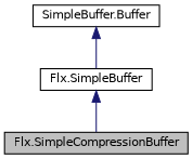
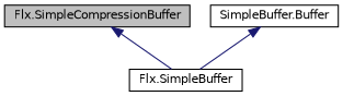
  digraph {
    node [color=black fillcolor=white fontname=Helvetica fontsize=10 shape=record style=filled]
    edge [color=midnightblue dir=back fontname=Helvetica fontsize=10 labelfontname=Helvetica labelfontsize=10 style=solid]
    n1 [fillcolor=grey75 fontcolor=black height=0.2 label="Flx.SimpleCompressionBuffer" width=0.4]
    n2 [height=0.2 label="Flx.SimpleBuffer" width=0.4]
    n3 [height=0.2 label="SimpleBuffer.Buffer" width=0.4]
-   n2 -> n1
+   n1 -> n2
    n3 -> n2
  }
